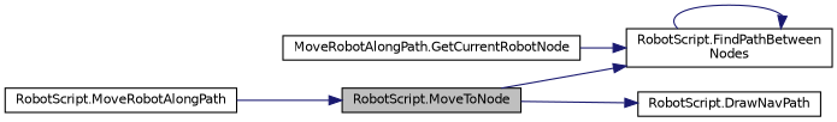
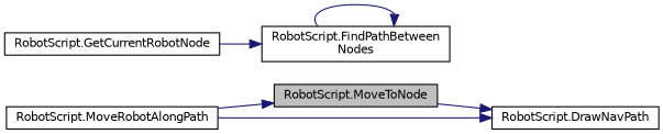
  digraph {
    rankdir=LR
    node [color=black fillcolor=white fontname=Helvetica fontsize=10 shape=record style=filled]
    edge [color=midnightblue fontname=Helvetica fontsize=10 labelfontname=Helvetica labelfontsize=10 style=solid]
    n1 [fillcolor=grey75 fontcolor=black height=0.2 label="RobotScript.MoveToNode" width=0.4]
    n2 [height=0.2 label="RobotScript.DrawNavPath" width=0.4]
    n3 [height=0.2 label="RobotScript.FindPathBetween\lNodes" width=0.4]
    n4 [height=0.2 label="RobotScript.MoveRobotAlongPath" width=0.4]
-   n5 [height=0.2 label="MoveRobotAlongPath.GetCurrentRobotNode" width=0.4]
+   n5 [height=0.2 label="RobotScript.GetCurrentRobotNode" width=0.4]
    n1 -> n2
-   n1 -> n3
    n3 -> n3
    n4 -> n1
+   n4 -> n2
    n5 -> n3
  }
